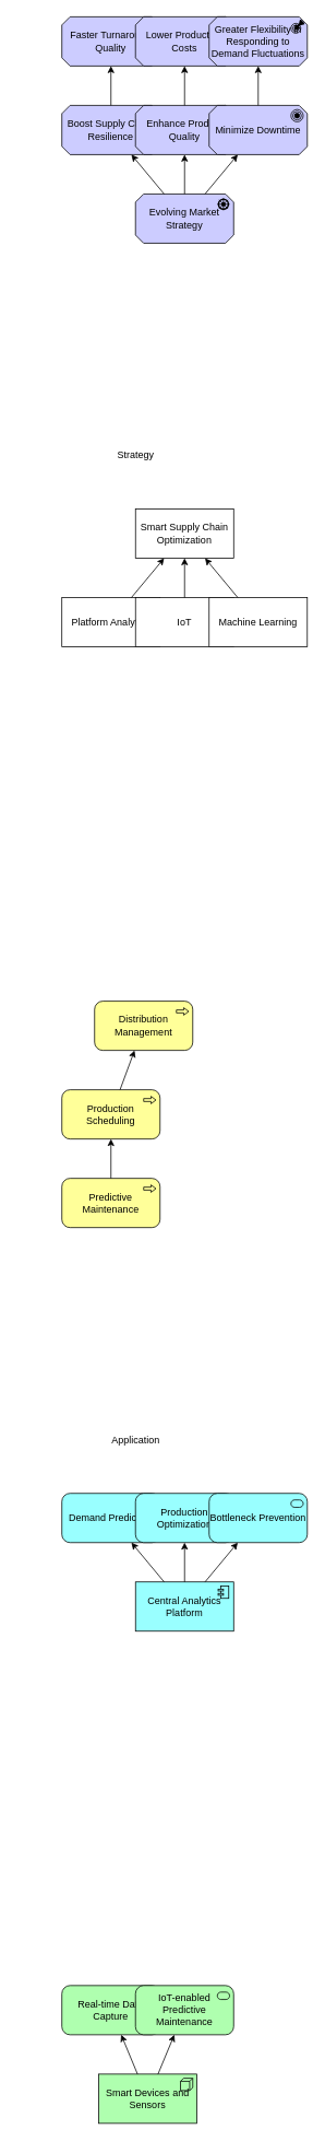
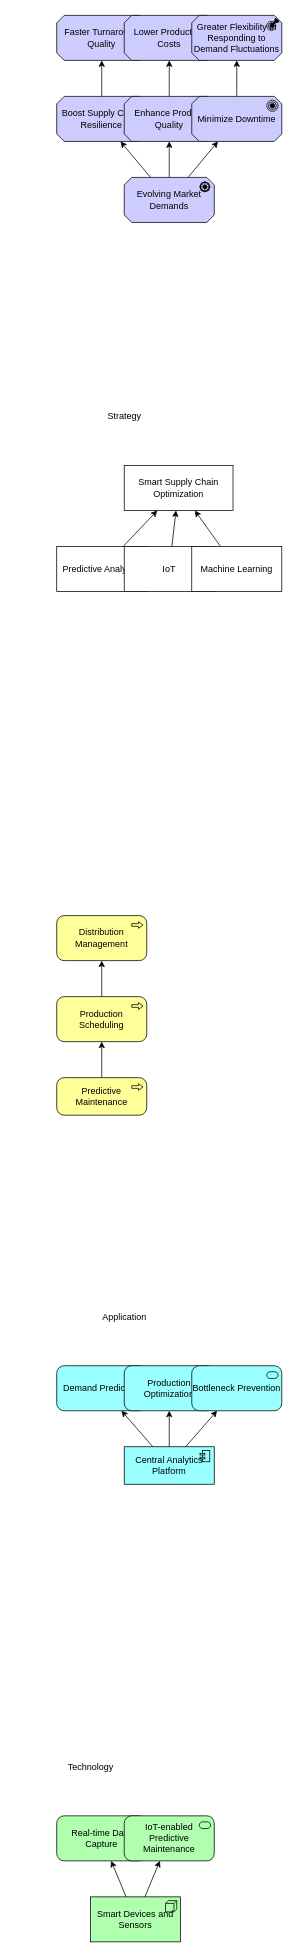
  <mxCell id="0" />
  <mxCell id="1" parent="0" />
  <mxCell id="2" value="Boost Supply Chain Resilience" style="html=1;outlineConnect=0;whiteSpace=wrap;fillColor=#CCCCFF;shape=mxgraph.archimate3.application;appType=goal;archiType=oct;" vertex="1" parent="1"><mxGeometry x="75" y="128" width="120" height="60" as="geometry" /></mxCell>
  <mxCell id="3" value="Enhance Product Quality" style="html=1;outlineConnect=0;whiteSpace=wrap;fillColor=#CCCCFF;shape=mxgraph.archimate3.application;appType=goal;archiType=oct;" vertex="1" parent="1"><mxGeometry x="165" y="128" width="120" height="60" as="geometry" /></mxCell>
  <mxCell id="4" value="Minimize Downtime" style="html=1;outlineConnect=0;whiteSpace=wrap;fillColor=#CCCCFF;shape=mxgraph.archimate3.application;appType=goal;archiType=oct;" vertex="1" parent="1"><mxGeometry x="255" y="128" width="120" height="60" as="geometry" /></mxCell>
- <mxCell id="5" value="Evolving Market Strategy" style="html=1;outlineConnect=0;whiteSpace=wrap;fillColor=#CCCCFF;shape=mxgraph.archimate3.application;appType=driver;archiType=oct;" vertex="1" parent="1"><mxGeometry x="165" y="236" width="120" height="60" as="geometry" /></mxCell>
+ <mxCell id="5" value="Evolving Market Demands" style="html=1;outlineConnect=0;whiteSpace=wrap;fillColor=#CCCCFF;shape=mxgraph.archimate3.application;appType=driver;archiType=oct;" vertex="1" parent="1"><mxGeometry x="165" y="236" width="120" height="60" as="geometry" /></mxCell>
  <mxCell id="6" value="Faster Turnaround Quality" style="html=1;outlineConnect=0;whiteSpace=wrap;fillColor=#CCCCFF;shape=mxgraph.archimate3.application;appType=outcome;archiType=oct;" vertex="1" parent="1"><mxGeometry x="75" y="20" width="120" height="60" as="geometry" /></mxCell>
  <mxCell id="7" value="Lower Production Costs" style="html=1;outlineConnect=0;whiteSpace=wrap;fillColor=#CCCCFF;shape=mxgraph.archimate3.application;appType=outcome;archiType=oct;" vertex="1" parent="1"><mxGeometry x="165" y="20" width="120" height="60" as="geometry" /></mxCell>
  <mxCell id="8" value="Greater Flexibility in Responding to Demand Fluctuations" style="html=1;outlineConnect=0;whiteSpace=wrap;fillColor=#CCCCFF;shape=mxgraph.archimate3.application;appType=outcome;archiType=oct;" vertex="1" parent="1"><mxGeometry x="255" y="20" width="120" height="60" as="geometry" /></mxCell>
  <mxCell id="9" style="html=1;shape=mxgraph.archimate3.relationship;archiType=influence;" edge="1" source="5" target="2" parent="1"><mxGeometry relative="1" as="geometry" /></mxCell>
  <mxCell id="10" style="html=1;shape=mxgraph.archimate3.relationship;archiType=influence;" edge="1" source="5" target="3" parent="1"><mxGeometry relative="1" as="geometry" /></mxCell>
  <mxCell id="11" style="html=1;shape=mxgraph.archimate3.relationship;archiType=influence;" edge="1" source="5" target="4" parent="1"><mxGeometry relative="1" as="geometry" /></mxCell>
  <mxCell id="12" style="html=1;shape=mxgraph.archimate3.relationship;archiType=influence;" edge="1" source="2" target="6" parent="1"><mxGeometry relative="1" as="geometry" /></mxCell>
  <mxCell id="13" style="html=1;shape=mxgraph.archimate3.relationship;archiType=influence;" edge="1" source="3" target="7" parent="1"><mxGeometry relative="1" as="geometry" /></mxCell>
  <mxCell id="14" style="html=1;shape=mxgraph.archimate3.relationship;archiType=influence;" edge="1" source="4" target="8" parent="1"><mxGeometry relative="1" as="geometry" /></mxCell>
  <mxCell id="15" value="Strategy" style="text;html=1;align=center;verticalAlign=middle;resizable=0;points=[];" vertex="1" parent="1"><mxGeometry x="65" y="540" width="200" height="30" as="geometry" /></mxCell>
- <mxCell id="16" value="Smart Supply Chain Optimization" style="html=1;outlineConnect=0;whiteSpace=wrap;fillColor=#FFFFFF;shape=mxgraph.archimate3.rectangle;" vertex="1" parent="1"><mxGeometry x="165" y="620" width="120" height="60" as="geometry" /></mxCell>
- <mxCell id="17" value="Platform Analytics" style="html=1;outlineConnect=0;whiteSpace=wrap;fillColor=#FFFFFF;shape=mxgraph.archimate3.rectangle;" vertex="1" parent="1"><mxGeometry x="75" y="728" width="120" height="60" as="geometry" /></mxCell>
+ <mxCell id="16" value="Smart Supply Chain Optimization" style="html=1;outlineConnect=0;whiteSpace=wrap;fillColor=#FFFFFF;shape=mxgraph.archimate3.rectangle;" vertex="1" parent="1"><mxGeometry x="165" y="620" width="145" height="60" as="geometry" /></mxCell>
+ <mxCell id="17" value="Predictive Analytics" style="html=1;outlineConnect=0;whiteSpace=wrap;fillColor=#FFFFFF;shape=mxgraph.archimate3.rectangle;" vertex="1" parent="1"><mxGeometry x="75" y="728" width="120" height="60" as="geometry" /></mxCell>
  <mxCell id="18" value="IoT" style="html=1;outlineConnect=0;whiteSpace=wrap;fillColor=#FFFFFF;shape=mxgraph.archimate3.rectangle;" vertex="1" parent="1"><mxGeometry x="165" y="728" width="120" height="60" as="geometry" /></mxCell>
  <mxCell id="19" value="Machine Learning" style="html=1;outlineConnect=0;whiteSpace=wrap;fillColor=#FFFFFF;shape=mxgraph.archimate3.rectangle;" vertex="1" parent="1"><mxGeometry x="255" y="728" width="120" height="60" as="geometry" /></mxCell>
  <mxCell id="20" style="html=1;shape=mxgraph.archimate3.relationship;archiType=association;" edge="1" source="17" target="16" parent="1"><mxGeometry relative="1" as="geometry" /></mxCell>
  <mxCell id="21" style="html=1;shape=mxgraph.archimate3.relationship;archiType=association;" edge="1" source="18" target="16" parent="1"><mxGeometry relative="1" as="geometry" /></mxCell>
  <mxCell id="22" style="html=1;shape=mxgraph.archimate3.relationship;archiType=association;" edge="1" source="19" target="16" parent="1"><mxGeometry relative="1" as="geometry" /></mxCell>
  <mxCell id="23" value="Production Scheduling" style="html=1;outlineConnect=0;whiteSpace=wrap;fillColor=#ffff99;shape=mxgraph.archimate3.application;appType=proc;archiType=rounded;" vertex="1" parent="1"><mxGeometry x="75" y="1328" width="120" height="60" as="geometry" /></mxCell>
- <mxCell id="24" value="Distribution Management" style="html=1;outlineConnect=0;whiteSpace=wrap;fillColor=#ffff99;shape=mxgraph.archimate3.application;appType=proc;archiType=rounded;" vertex="1" parent="1"><mxGeometry x="115" y="1220" width="120" height="60" as="geometry" /></mxCell>
- <mxCell id="25" value="Predictive Maintenance" style="html=1;outlineConnect=0;whiteSpace=wrap;fillColor=#ffff99;shape=mxgraph.archimate3.application;appType=proc;archiType=rounded;" vertex="1" parent="1"><mxGeometry x="75" y="1436" width="120" height="60" as="geometry" /></mxCell>
+ <mxCell id="24" value="Distribution Management" style="html=1;outlineConnect=0;whiteSpace=wrap;fillColor=#ffff99;shape=mxgraph.archimate3.application;appType=proc;archiType=rounded;" vertex="1" parent="1"><mxGeometry x="75" y="1220" width="120" height="60" as="geometry" /></mxCell>
+ <mxCell id="25" value="Predictive Maintenance" style="html=1;outlineConnect=0;whiteSpace=wrap;fillColor=#ffff99;shape=mxgraph.archimate3.application;appType=proc;archiType=rounded;" vertex="1" parent="1"><mxGeometry x="75" y="1436" width="120" height="50" as="geometry" /></mxCell>
  <mxCell id="26" style="html=1;shape=mxgraph.archimate3.relationship;archiType=association;" edge="1" source="23" target="24" parent="1"><mxGeometry relative="1" as="geometry" /></mxCell>
  <mxCell id="27" style="html=1;shape=mxgraph.archimate3.relationship;archiType=triggering;" edge="1" source="25" target="23" parent="1"><mxGeometry relative="1" as="geometry" /></mxCell>
  <mxCell id="28" value="Application" style="text;html=1;align=center;verticalAlign=middle;resizable=0;points=[];" vertex="1" parent="1"><mxGeometry x="65" y="1740" width="200" height="30" as="geometry" /></mxCell>
- <mxCell id="29" value="Central Analytics Platform" style="html=1;outlineConnect=0;whiteSpace=wrap;fillColor=#99ffff;shape=mxgraph.archimate3.application;appType=comp;archiType=square;" vertex="1" parent="1"><mxGeometry x="165" y="1928" width="120" height="60" as="geometry" /></mxCell>
+ <mxCell id="29" value="Central Analytics Platform" style="html=1;outlineConnect=0;whiteSpace=wrap;fillColor=#99ffff;shape=mxgraph.archimate3.application;appType=comp;archiType=square;" vertex="1" parent="1"><mxGeometry x="165" y="1928" width="120" height="50" as="geometry" /></mxCell>
  <mxCell id="30" value="Demand Prediction" style="html=1;outlineConnect=0;whiteSpace=wrap;fillColor=#99ffff;shape=mxgraph.archimate3.application;appType=serv;archiType=rounded;" vertex="1" parent="1"><mxGeometry x="75" y="1820" width="120" height="60" as="geometry" /></mxCell>
  <mxCell id="31" value="Production Optimization" style="html=1;outlineConnect=0;whiteSpace=wrap;fillColor=#99ffff;shape=mxgraph.archimate3.application;appType=serv;archiType=rounded;" vertex="1" parent="1"><mxGeometry x="165" y="1820" width="120" height="60" as="geometry" /></mxCell>
  <mxCell id="32" value="Bottleneck Prevention" style="html=1;outlineConnect=0;whiteSpace=wrap;fillColor=#99ffff;shape=mxgraph.archimate3.application;appType=serv;archiType=rounded;" vertex="1" parent="1"><mxGeometry x="255" y="1820" width="120" height="60" as="geometry" /></mxCell>
  <mxCell id="33" style="html=1;shape=mxgraph.archimate3.relationship;archiType=association;" edge="1" source="29" target="30" parent="1"><mxGeometry relative="1" as="geometry" /></mxCell>
  <mxCell id="34" style="html=1;shape=mxgraph.archimate3.relationship;archiType=association;" edge="1" source="29" target="31" parent="1"><mxGeometry relative="1" as="geometry" /></mxCell>
  <mxCell id="35" style="html=1;shape=mxgraph.archimate3.relationship;archiType=association;" edge="1" source="29" target="32" parent="1"><mxGeometry relative="1" as="geometry" /></mxCell>
+ <mxCell id="36" value="Technology" style="text;html=1;align=center;verticalAlign=middle;resizable=0;points=[];" vertex="1" parent="1"><mxGeometry x="20" y="2340" width="200" height="30" as="geometry" /></mxCell>
  <mxCell id="37" value="Smart Devices and Sensors" style="html=1;outlineConnect=0;whiteSpace=wrap;fillColor=#AFFFAF;shape=mxgraph.archimate3.application;appType=node;archiType=square;" vertex="1" parent="1"><mxGeometry x="120" y="2528" width="120" height="60" as="geometry" /></mxCell>
  <mxCell id="38" value="Real-time Data Capture" style="html=1;outlineConnect=0;whiteSpace=wrap;fillColor=#AFFFAF;shape=mxgraph.archimate3.application;appType=serv;archiType=rounded;" vertex="1" parent="1"><mxGeometry x="75" y="2420" width="120" height="60" as="geometry" /></mxCell>
  <mxCell id="39" value="IoT-enabled Predictive Maintenance" style="html=1;outlineConnect=0;whiteSpace=wrap;fillColor=#AFFFAF;shape=mxgraph.archimate3.application;appType=serv;archiType=rounded;" vertex="1" parent="1"><mxGeometry x="165" y="2420" width="120" height="60" as="geometry" /></mxCell>
  <mxCell id="40" style="html=1;shape=mxgraph.archimate3.relationship;archiType=serving;" edge="1" source="37" target="38" parent="1"><mxGeometry relative="1" as="geometry" /></mxCell>
  <mxCell id="41" style="html=1;shape=mxgraph.archimate3.relationship;archiType=serving;" edge="1" source="37" target="39" parent="1"><mxGeometry relative="1" as="geometry" /></mxCell>
